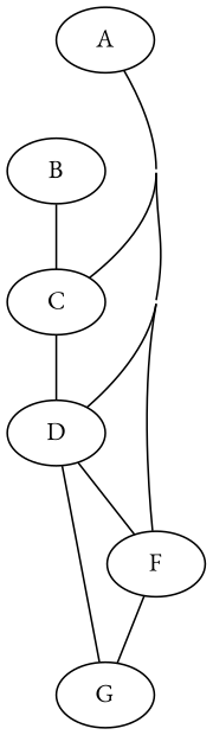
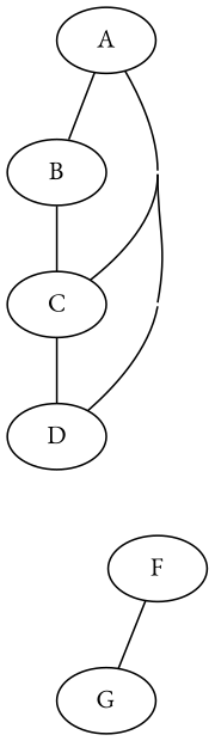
  graph {
    concentrate=true
    fontname="EB Garamond"
    node [fontname="EB Garamond"]
    edge [fontname="EB Garamond"]
    A
    B
    C
    D
    F
    G
-   A -- F
+   A -- B
    A -- C
    A -- D
    B -- C
    C -- D
-   D -- F
-   D -- G
    F -- G
  }
